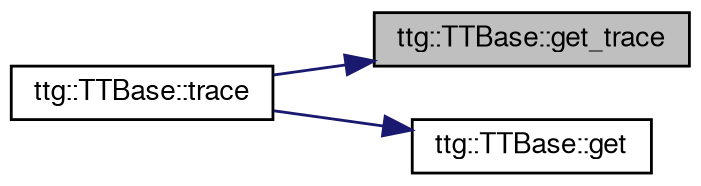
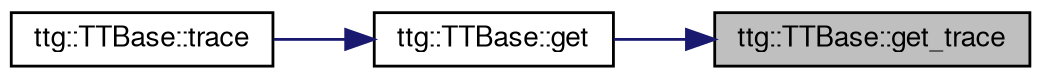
  digraph {
    rankdir=RL
    node [color=black fillcolor=white fontname=FreeSans fontsize=10 shape=record style=filled]
    edge [color=midnightblue dir=back fontname=FreeSans fontsize=10 labelfontname=FreeSans labelfontsize=10 style=solid]
    n1 [fillcolor=grey75 fontcolor=black height=0.2 label="ttg::TTBase::get_trace" width=0.4]
    n2 [height=0.2 label="ttg::TTBase::get" width=0.4]
    n3 [height=0.2 label="ttg::TTBase::trace" width=0.4]
-   n1 -> n3
+   n1 -> n2
    n2 -> n3
  }
